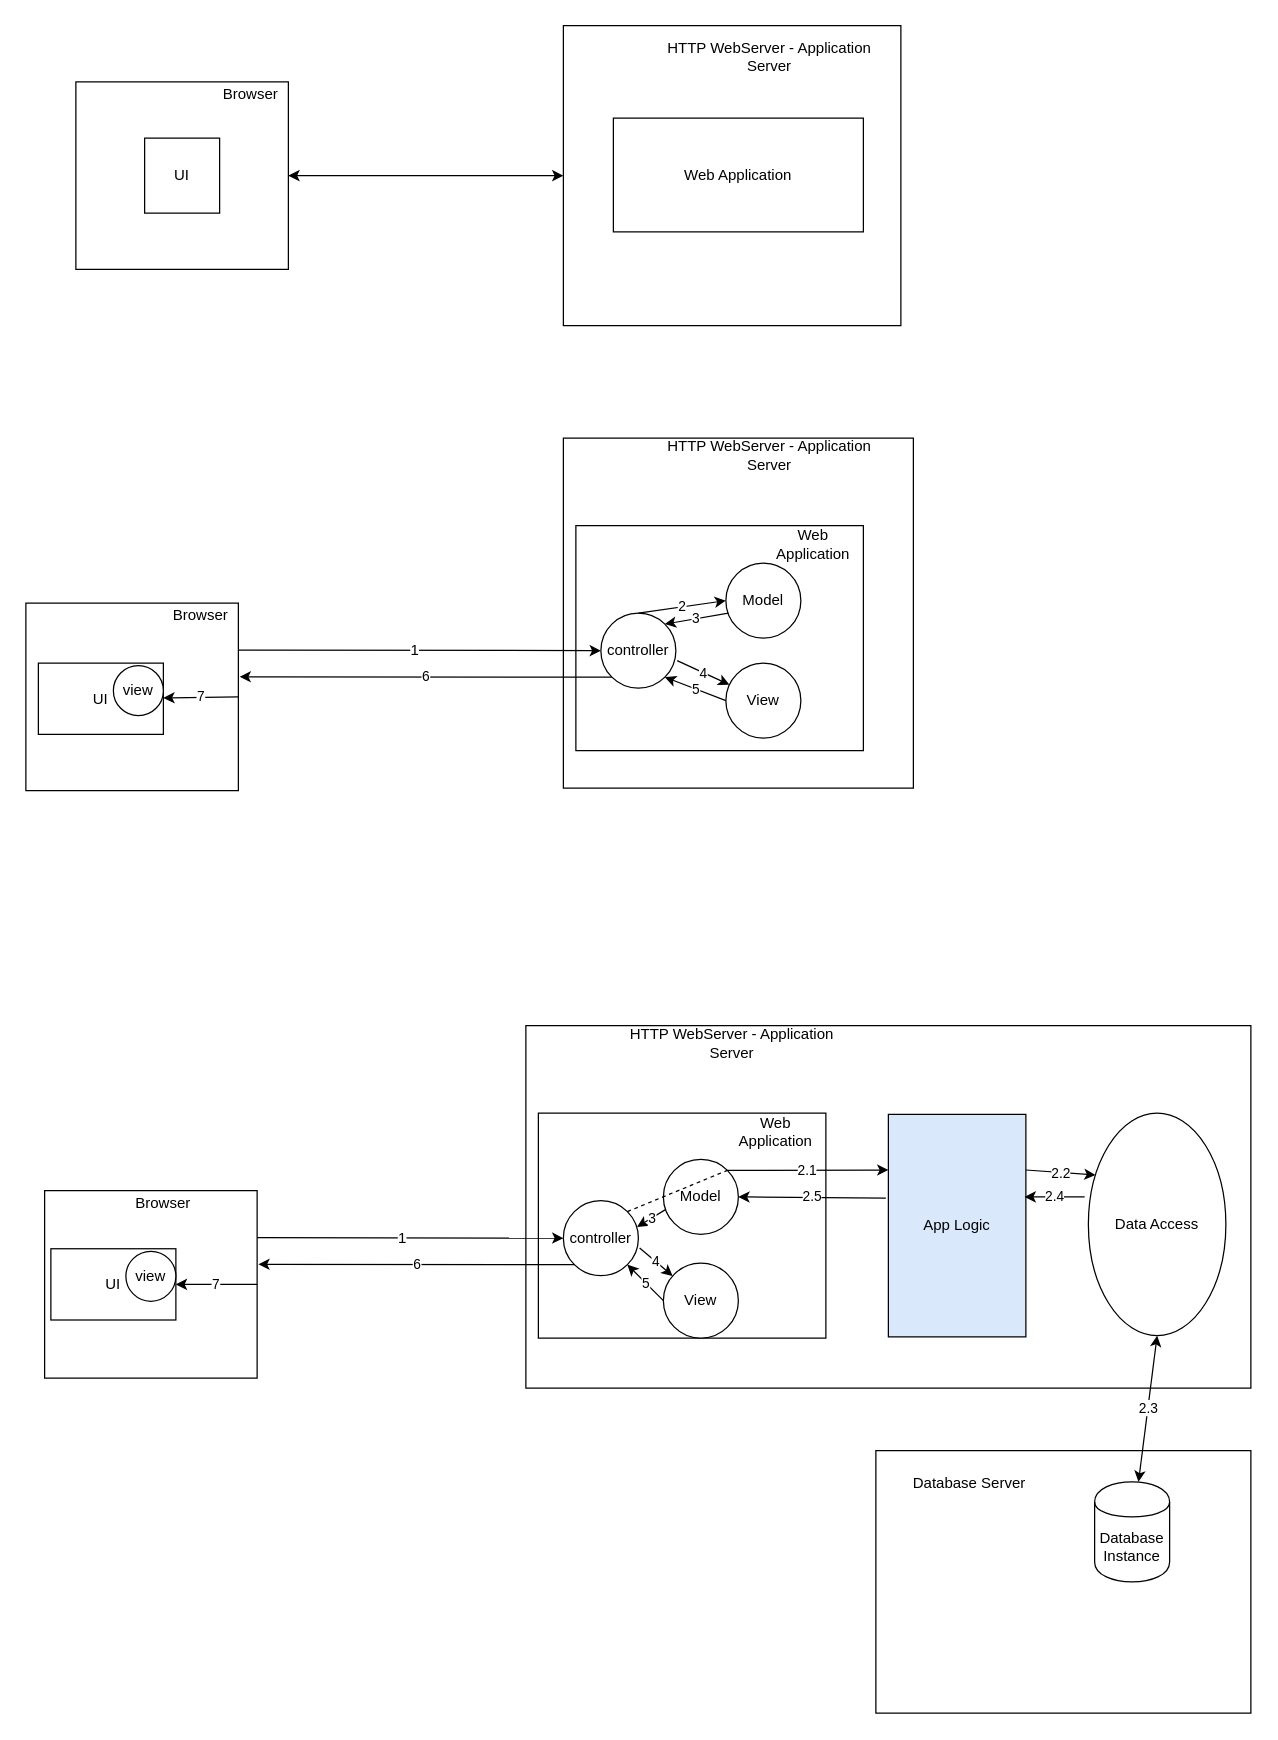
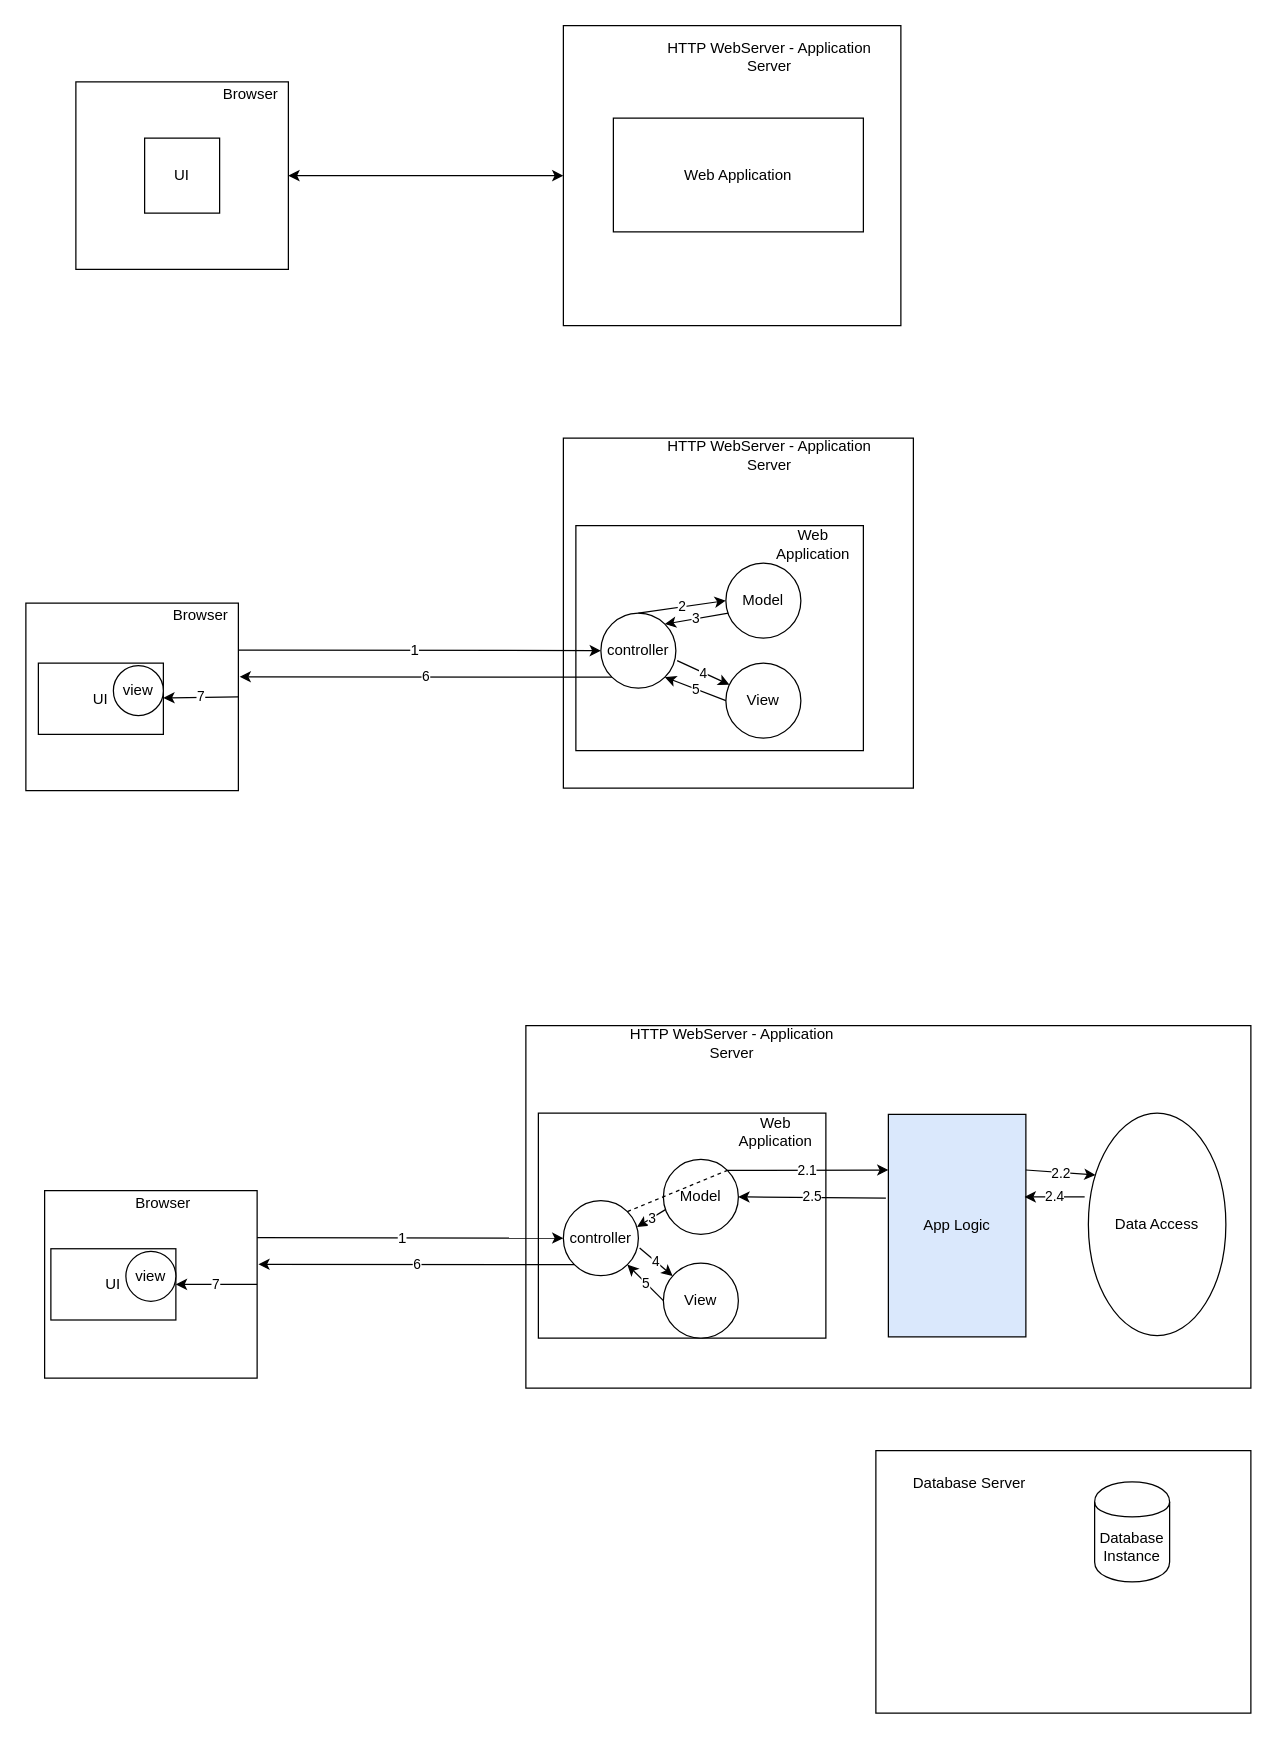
  <mxCell id="0" />
  <mxCell id="1" parent="0" />
  <mxCell id="2" value="" style="rounded=0;whiteSpace=wrap;html=1;" parent="1" vertex="1"><mxGeometry x="60" y="65" width="170" height="150" as="geometry" /></mxCell>
  <mxCell id="3" value="UI" style="rounded=0;whiteSpace=wrap;html=1;" parent="1" vertex="1"><mxGeometry x="115" y="110" width="60" height="60" as="geometry" /></mxCell>
  <mxCell id="4" value="" style="rounded=0;whiteSpace=wrap;html=1;" parent="1" vertex="1"><mxGeometry x="450" y="20" width="270" height="240" as="geometry" /></mxCell>
  <mxCell id="5" value="Browser" style="text;html=1;strokeColor=none;fillColor=none;align=center;verticalAlign=middle;whiteSpace=wrap;rounded=0;" parent="1" vertex="1"><mxGeometry x="180" y="65" width="40" height="20" as="geometry" /></mxCell>
  <mxCell id="6" value="Web Application" style="rounded=0;whiteSpace=wrap;html=1;" parent="1" vertex="1"><mxGeometry x="490" y="94" width="200" height="91" as="geometry" /></mxCell>
  <mxCell id="7" value="HTTP WebServer - Application Server" style="text;html=1;strokeColor=none;fillColor=none;align=center;verticalAlign=middle;whiteSpace=wrap;rounded=0;" parent="1" vertex="1"><mxGeometry x="520" y="35" width="190" height="20" as="geometry" /></mxCell>
  <mxCell id="8" value="" style="endArrow=classic;startArrow=classic;html=1;entryX=0;entryY=0.5;entryDx=0;entryDy=0;exitX=1;exitY=0.5;exitDx=0;exitDy=0;" parent="1" source="2" target="4" edge="1"><mxGeometry width="50" height="50" relative="1" as="geometry"><mxPoint x="230" y="335" as="sourcePoint" /><mxPoint x="280" y="285" as="targetPoint" /></mxGeometry></mxCell>
  <mxCell id="9" value="" style="rounded=0;whiteSpace=wrap;html=1;" parent="1" vertex="1"><mxGeometry x="450" y="350" width="280" height="280" as="geometry" /></mxCell>
  <mxCell id="10" value="HTTP WebServer - Application Server" style="text;html=1;strokeColor=none;fillColor=none;align=center;verticalAlign=middle;whiteSpace=wrap;rounded=0;" parent="1" vertex="1"><mxGeometry x="520" y="354" width="190" height="20" as="geometry" /></mxCell>
  <mxCell id="11" value="" style="rounded=0;whiteSpace=wrap;html=1;" parent="1" vertex="1"><mxGeometry x="460" y="420" width="230" height="180" as="geometry" /></mxCell>
  <mxCell id="12" value="Web Application" style="text;html=1;strokeColor=none;fillColor=none;align=center;verticalAlign=middle;whiteSpace=wrap;rounded=0;" parent="1" vertex="1"><mxGeometry x="630" y="420" width="40" height="30" as="geometry" /></mxCell>
  <mxCell id="13" value="controller" style="ellipse;whiteSpace=wrap;html=1;aspect=fixed;" parent="1" vertex="1"><mxGeometry x="480" y="490" width="60" height="60" as="geometry" /></mxCell>
  <mxCell id="14" value="Model" style="ellipse;whiteSpace=wrap;html=1;aspect=fixed;" parent="1" vertex="1"><mxGeometry x="580" y="450" width="60" height="60" as="geometry" /></mxCell>
  <mxCell id="15" value="View" style="ellipse;whiteSpace=wrap;html=1;aspect=fixed;" parent="1" vertex="1"><mxGeometry x="580" y="530" width="60" height="60" as="geometry" /></mxCell>
  <mxCell id="16" value="" style="rounded=0;whiteSpace=wrap;html=1;" parent="1" vertex="1"><mxGeometry x="20" y="482" width="170" height="150" as="geometry" /></mxCell>
  <mxCell id="17" value="UI" style="rounded=0;whiteSpace=wrap;html=1;" parent="1" vertex="1"><mxGeometry x="30" y="530" width="100" height="57" as="geometry" /></mxCell>
  <mxCell id="18" value="Browser" style="text;html=1;strokeColor=none;fillColor=none;align=center;verticalAlign=middle;whiteSpace=wrap;rounded=0;" parent="1" vertex="1"><mxGeometry x="140" y="482" width="40" height="20" as="geometry" /></mxCell>
  <mxCell id="19" value="" style="endArrow=classic;html=1;exitX=1;exitY=0.25;exitDx=0;exitDy=0;entryX=0;entryY=0.5;entryDx=0;entryDy=0;" parent="1" source="16" target="13" edge="1"><mxGeometry width="50" height="50" relative="1" as="geometry"><mxPoint x="200" y="400" as="sourcePoint" /><mxPoint x="250" y="350" as="targetPoint" /></mxGeometry></mxCell>
  <mxCell id="20" value="1" style="text;html=1;align=center;verticalAlign=middle;resizable=0;points=[];labelBackgroundColor=#ffffff;" parent="19" vertex="1" connectable="0"><mxGeometry x="0.117" y="1" relative="1" as="geometry"><mxPoint x="-22" y="1.22" as="offset" /></mxGeometry></mxCell>
  <mxCell id="21" value="2" style="endArrow=classic;html=1;entryX=0;entryY=0.5;entryDx=0;entryDy=0;exitX=0.5;exitY=0;exitDx=0;exitDy=0;" parent="1" source="13" target="14" edge="1"><mxGeometry width="50" height="50" relative="1" as="geometry"><mxPoint x="340" y="480" as="sourcePoint" /><mxPoint x="390" y="430" as="targetPoint" /></mxGeometry></mxCell>
  <mxCell id="22" value="3" style="endArrow=classic;html=1;exitX=0.033;exitY=0.667;exitDx=0;exitDy=0;entryX=1;entryY=0;entryDx=0;entryDy=0;exitPerimeter=0;" parent="1" source="14" target="13" edge="1"><mxGeometry width="50" height="50" relative="1" as="geometry"><mxPoint x="240" y="420" as="sourcePoint" /><mxPoint x="290" y="370" as="targetPoint" /></mxGeometry></mxCell>
  <mxCell id="23" value="4" style="endArrow=classic;html=1;exitX=1.017;exitY=0.633;exitDx=0;exitDy=0;exitPerimeter=0;" parent="1" source="13" target="15" edge="1"><mxGeometry width="50" height="50" relative="1" as="geometry"><mxPoint x="560" y="740" as="sourcePoint" /><mxPoint x="610" y="690" as="targetPoint" /></mxGeometry></mxCell>
  <mxCell id="24" value="5" style="endArrow=classic;html=1;exitX=0;exitY=0.5;exitDx=0;exitDy=0;entryX=1;entryY=1;entryDx=0;entryDy=0;" parent="1" source="15" target="13" edge="1"><mxGeometry width="50" height="50" relative="1" as="geometry"><mxPoint x="290" y="710" as="sourcePoint" /><mxPoint x="340" y="660" as="targetPoint" /></mxGeometry></mxCell>
  <mxCell id="25" value="6" style="endArrow=classic;html=1;entryX=1.006;entryY=0.393;entryDx=0;entryDy=0;exitX=0;exitY=1;exitDx=0;exitDy=0;entryPerimeter=0;" parent="1" source="13" target="16" edge="1"><mxGeometry width="50" height="50" relative="1" as="geometry"><mxPoint x="340" y="750" as="sourcePoint" /><mxPoint x="390" y="700" as="targetPoint" /></mxGeometry></mxCell>
  <mxCell id="26" value="7" style="endArrow=classic;html=1;exitX=1;exitY=0.5;exitDx=0;exitDy=0;" parent="1" source="16" target="17" edge="1"><mxGeometry width="50" height="50" relative="1" as="geometry"><mxPoint x="230" y="700" as="sourcePoint" /><mxPoint x="280" y="650" as="targetPoint" /></mxGeometry></mxCell>
  <mxCell id="27" value="view" style="ellipse;whiteSpace=wrap;html=1;aspect=fixed;" parent="1" vertex="1"><mxGeometry x="90" y="532" width="40" height="40" as="geometry" /></mxCell>
  <mxCell id="28" value="" style="rounded=0;whiteSpace=wrap;html=1;" parent="1" vertex="1"><mxGeometry x="420" y="820" width="580" height="290" as="geometry" /></mxCell>
  <mxCell id="29" value="HTTP WebServer - Application Server" style="text;html=1;strokeColor=none;fillColor=none;align=center;verticalAlign=middle;whiteSpace=wrap;rounded=0;" parent="1" vertex="1"><mxGeometry x="490" y="824" width="190" height="20" as="geometry" /></mxCell>
  <mxCell id="30" value="" style="rounded=0;whiteSpace=wrap;html=1;" parent="1" vertex="1"><mxGeometry x="430" y="890" width="230" height="180" as="geometry" /></mxCell>
  <mxCell id="31" value="Web Application" style="text;html=1;strokeColor=none;fillColor=none;align=center;verticalAlign=middle;whiteSpace=wrap;rounded=0;" parent="1" vertex="1"><mxGeometry x="600" y="890" width="40" height="30" as="geometry" /></mxCell>
  <mxCell id="32" value="controller" style="ellipse;whiteSpace=wrap;html=1;aspect=fixed;" parent="1" vertex="1"><mxGeometry x="450" y="960" width="60" height="60" as="geometry" /></mxCell>
  <mxCell id="33" value="Model" style="ellipse;whiteSpace=wrap;html=1;aspect=fixed;" parent="1" vertex="1"><mxGeometry x="530" y="927" width="60" height="60" as="geometry" /></mxCell>
  <mxCell id="34" value="View" style="ellipse;whiteSpace=wrap;html=1;aspect=fixed;" parent="1" vertex="1"><mxGeometry x="530" y="1010" width="60" height="60" as="geometry" /></mxCell>
  <mxCell id="35" value="" style="rounded=0;whiteSpace=wrap;html=1;" parent="1" vertex="1"><mxGeometry x="35" y="952" width="170" height="150" as="geometry" /></mxCell>
  <mxCell id="36" value="UI" style="rounded=0;whiteSpace=wrap;html=1;" parent="1" vertex="1"><mxGeometry x="40" y="998.5" width="100" height="57" as="geometry" /></mxCell>
  <mxCell id="37" value="Browser" style="text;html=1;strokeColor=none;fillColor=none;align=center;verticalAlign=middle;whiteSpace=wrap;rounded=0;" parent="1" vertex="1"><mxGeometry x="110" y="952" width="40" height="20" as="geometry" /></mxCell>
  <mxCell id="38" value="" style="endArrow=classic;html=1;exitX=1;exitY=0.25;exitDx=0;exitDy=0;entryX=0;entryY=0.5;entryDx=0;entryDy=0;" parent="1" source="35" target="32" edge="1"><mxGeometry width="50" height="50" relative="1" as="geometry"><mxPoint x="170" y="870" as="sourcePoint" /><mxPoint x="220" y="820" as="targetPoint" /></mxGeometry></mxCell>
  <mxCell id="39" value="1" style="text;html=1;align=center;verticalAlign=middle;resizable=0;points=[];labelBackgroundColor=#ffffff;" parent="38" vertex="1" connectable="0"><mxGeometry x="0.117" y="1" relative="1" as="geometry"><mxPoint x="-22" y="1.22" as="offset" /></mxGeometry></mxCell>
  <mxCell id="40" value="2.1" style="endArrow=classic;html=1;entryX=0;entryY=0.25;entryDx=0;entryDy=0;exitX=1;exitY=0;exitDx=0;exitDy=0;" parent="1" source="33" target="47" edge="1"><mxGeometry width="50" height="50" relative="1" as="geometry"><mxPoint x="610" y="1140" as="sourcePoint" /><mxPoint x="360" y="900" as="targetPoint" /></mxGeometry></mxCell>
  <mxCell id="41" value="3" style="endArrow=classic;html=1;exitX=0.033;exitY=0.667;exitDx=0;exitDy=0;entryX=0.983;entryY=0.35;entryDx=0;entryDy=0;exitPerimeter=0;entryPerimeter=0;" parent="1" source="33" target="32" edge="1"><mxGeometry width="50" height="50" relative="1" as="geometry"><mxPoint x="210" y="890" as="sourcePoint" /><mxPoint x="260" y="840" as="targetPoint" /></mxGeometry></mxCell>
  <mxCell id="42" value="4" style="endArrow=classic;html=1;exitX=1.017;exitY=0.633;exitDx=0;exitDy=0;exitPerimeter=0;" parent="1" source="32" target="34" edge="1"><mxGeometry width="50" height="50" relative="1" as="geometry"><mxPoint x="530" y="1210" as="sourcePoint" /><mxPoint x="580" y="1160" as="targetPoint" /></mxGeometry></mxCell>
  <mxCell id="43" value="5" style="endArrow=classic;html=1;exitX=0;exitY=0.5;exitDx=0;exitDy=0;entryX=1;entryY=1;entryDx=0;entryDy=0;" parent="1" source="34" target="32" edge="1"><mxGeometry width="50" height="50" relative="1" as="geometry"><mxPoint x="260" y="1180" as="sourcePoint" /><mxPoint x="310" y="1130" as="targetPoint" /></mxGeometry></mxCell>
  <mxCell id="44" value="6" style="endArrow=classic;html=1;entryX=1.006;entryY=0.393;entryDx=0;entryDy=0;exitX=0;exitY=1;exitDx=0;exitDy=0;entryPerimeter=0;" parent="1" source="32" target="35" edge="1"><mxGeometry width="50" height="50" relative="1" as="geometry"><mxPoint x="310" y="1220" as="sourcePoint" /><mxPoint x="360" y="1170" as="targetPoint" /></mxGeometry></mxCell>
  <mxCell id="45" value="7" style="endArrow=classic;html=1;exitX=1;exitY=0.5;exitDx=0;exitDy=0;" parent="1" source="35" target="36" edge="1"><mxGeometry width="50" height="50" relative="1" as="geometry"><mxPoint x="200" y="1170" as="sourcePoint" /><mxPoint x="250" y="1120" as="targetPoint" /></mxGeometry></mxCell>
  <mxCell id="46" value="view" style="ellipse;whiteSpace=wrap;html=1;aspect=fixed;" parent="1" vertex="1"><mxGeometry x="100" y="1000.5" width="40" height="40" as="geometry" /></mxCell>
  <mxCell id="47" value="App Logic" style="rounded=0;whiteSpace=wrap;html=1;fillColor=#dae8fc;" parent="1" vertex="1"><mxGeometry x="710" y="891" width="110" height="178" as="geometry" /></mxCell>
  <mxCell id="48" value="Data Access" style="ellipse;whiteSpace=wrap;html=1;" parent="1" vertex="1"><mxGeometry x="870" y="890" width="110" height="178" as="geometry" /></mxCell>
  <mxCell id="49" value="" style="rounded=0;whiteSpace=wrap;html=1;" parent="1" vertex="1"><mxGeometry x="700" y="1160" width="300" height="210" as="geometry" /></mxCell>
  <mxCell id="50" value="Database Server" style="text;html=1;strokeColor=none;fillColor=none;align=center;verticalAlign=middle;whiteSpace=wrap;rounded=0;" parent="1" vertex="1"><mxGeometry x="715" y="1176" width="120" height="20" as="geometry" /></mxCell>
  <mxCell id="51" value="Database Instance" style="shape=cylinder;whiteSpace=wrap;html=1;boundedLbl=1;backgroundOutline=1;" parent="1" vertex="1"><mxGeometry x="875" y="1185" width="60" height="80" as="geometry" /></mxCell>
  <mxCell id="52" value="2.2" style="endArrow=classic;html=1;entryX=0;entryY=0.25;entryDx=0;entryDy=0;exitX=1;exitY=0.25;exitDx=0;exitDy=0;" parent="1" source="47" target="48" edge="1"><mxGeometry width="50" height="50" relative="1" as="geometry"><mxPoint x="591.213" y="945.787" as="sourcePoint" /><mxPoint x="720" y="945.5" as="targetPoint" /></mxGeometry></mxCell>
- <mxCell id="53" value="2.3" style="endArrow=classic;startArrow=classic;html=1;entryX=0.5;entryY=1;entryDx=0;entryDy=0;" parent="1" source="51" target="48" edge="1"><mxGeometry width="50" height="50" relative="1" as="geometry"><mxPoint x="940" y="1140" as="sourcePoint" /><mxPoint x="990" y="1090" as="targetPoint" /></mxGeometry></mxCell>
  <mxCell id="54" value="2.4" style="endArrow=classic;html=1;entryX=0.991;entryY=0.371;entryDx=0;entryDy=0;exitX=-0.027;exitY=0.376;exitDx=0;exitDy=0;entryPerimeter=0;exitPerimeter=0;" parent="1" source="48" target="47" edge="1"><mxGeometry width="50" height="50" relative="1" as="geometry"><mxPoint x="390" y="1270" as="sourcePoint" /><mxPoint x="440" y="1220" as="targetPoint" /></mxGeometry></mxCell>
  <mxCell id="55" value="2.5" style="endArrow=classic;html=1;entryX=1;entryY=0.5;entryDx=0;entryDy=0;exitX=-0.018;exitY=0.376;exitDx=0;exitDy=0;exitPerimeter=0;" parent="1" source="47" target="33" edge="1"><mxGeometry width="50" height="50" relative="1" as="geometry"><mxPoint x="360" y="1280" as="sourcePoint" /><mxPoint x="410" y="1230" as="targetPoint" /></mxGeometry></mxCell>
  <mxCell id="56" value="" style="endArrow=none;dashed=1;html=1;entryX=1;entryY=0;entryDx=0;entryDy=0;exitX=1;exitY=0;exitDx=0;exitDy=0;" parent="1" source="32" target="33" edge="1"><mxGeometry width="50" height="50" relative="1" as="geometry"><mxPoint x="290" y="1140" as="sourcePoint" /><mxPoint x="340" y="1090" as="targetPoint" /></mxGeometry></mxCell>
